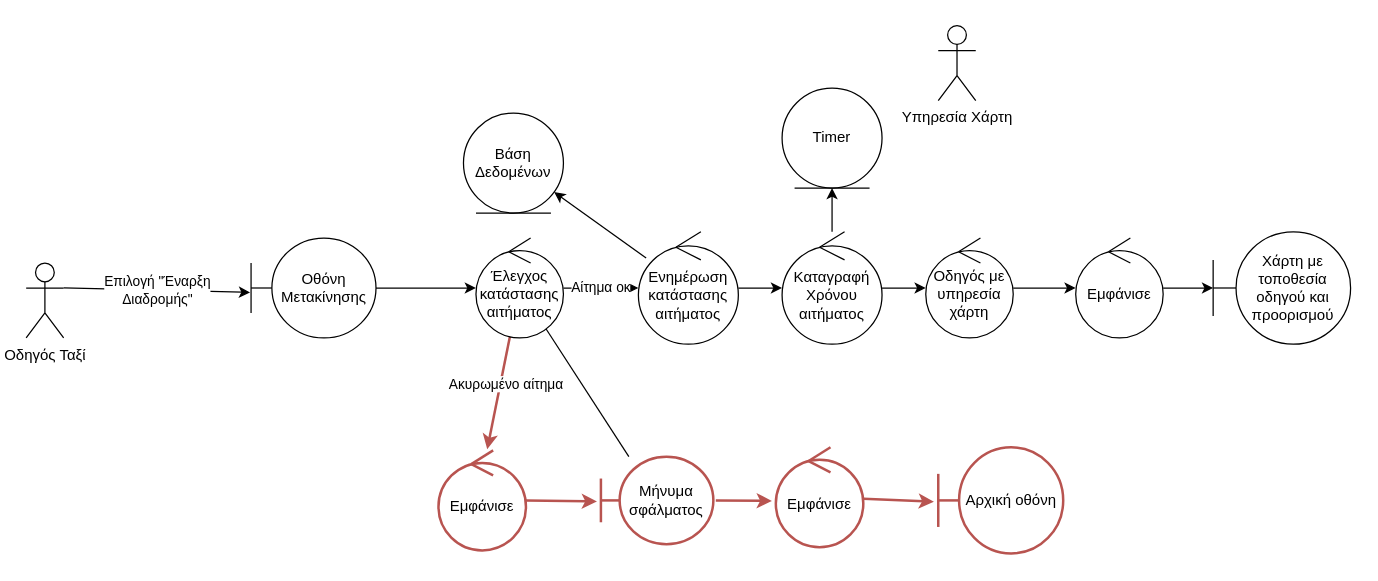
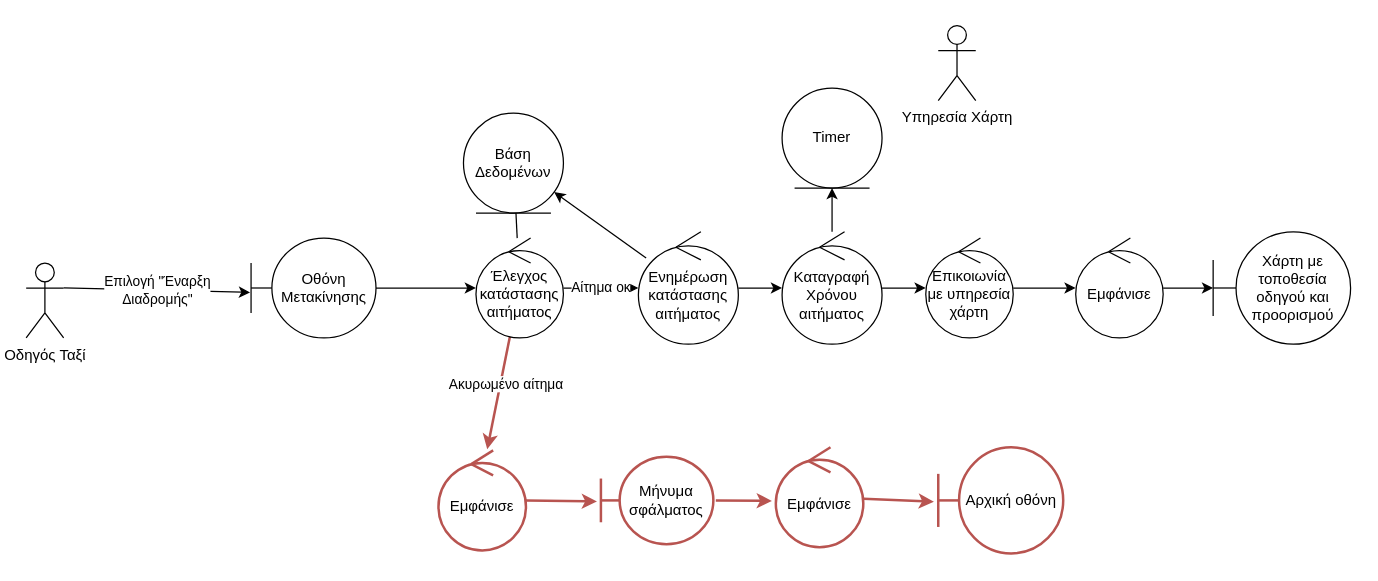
  <mxCell id="0" />
  <mxCell id="1" parent="0" />
  <mxCell id="2" value="Επιλογή &quot;Έναρξη&lt;br&gt;Διαδρομής&quot;" style="edgeStyle=none;html=1;exitX=1;exitY=0.333;exitDx=0;exitDy=0;exitPerimeter=0;entryX=-0.008;entryY=0.544;entryDx=0;entryDy=0;entryPerimeter=0;" parent="1" source="3" target="5" edge="1"><mxGeometry relative="1" as="geometry"><mxPoint x="198" y="102" as="targetPoint" /></mxGeometry></mxCell>
  <mxCell id="3" value="Οδηγός Ταξί" style="shape=umlActor;verticalLabelPosition=bottom;verticalAlign=top;html=1;" parent="1" vertex="1"><mxGeometry x="20" y="210" width="30" height="60" as="geometry" /></mxCell>
  <mxCell id="4" value="" style="edgeStyle=none;html=1;" parent="1" source="5" target="10" edge="1"><mxGeometry relative="1" as="geometry" /></mxCell>
  <mxCell id="5" value="Οθόνη&lt;br&gt;Μετακίνησης" style="shape=umlBoundary;whiteSpace=wrap;html=1;" parent="1" vertex="1"><mxGeometry x="200" y="190" width="100" height="80" as="geometry" /></mxCell>
- <mxCell id="6" value="" style="edgeStyle=none;html=1;endArrow=none;endFill=0;" parent="1" source="10" target="25" edge="1"><mxGeometry relative="1" as="geometry" /></mxCell>
+ <mxCell id="6" value="" style="edgeStyle=none;html=1;endArrow=none;endFill=0;" parent="1" source="10" target="11" edge="1"><mxGeometry relative="1" as="geometry" /></mxCell>
  <mxCell id="7" value="Αίτημα οκ" style="edgeStyle=none;html=1;" parent="1" source="10" target="14" edge="1"><mxGeometry relative="1" as="geometry" /></mxCell>
  <mxCell id="8" style="edgeStyle=none;html=1;entryX=0.557;entryY=-0.012;entryDx=0;entryDy=0;entryPerimeter=0;strokeColor=#B85450;strokeWidth=2;" parent="1" source="10" target="20" edge="1"><mxGeometry relative="1" as="geometry"><mxPoint x="450.99" y="349.6" as="targetPoint" /></mxGeometry></mxCell>
  <mxCell id="9" value="Ακυρωμένο αίτημα" style="edgeLabel;html=1;align=center;verticalAlign=middle;resizable=0;points=[];" parent="8" vertex="1" connectable="0"><mxGeometry x="-0.184" y="4" relative="1" as="geometry"><mxPoint as="offset" /></mxGeometry></mxCell>
  <mxCell id="10" value="Έλεγχος κατάστασης αιτήματος" style="ellipse;shape=umlControl;whiteSpace=wrap;html=1;" parent="1" vertex="1"><mxGeometry x="380" y="190" width="70" height="80" as="geometry" /></mxCell>
  <mxCell id="11" value="Βάση Δεδομένων" style="ellipse;shape=umlEntity;whiteSpace=wrap;html=1;" parent="1" vertex="1"><mxGeometry x="370" y="90" width="80" height="80" as="geometry" /></mxCell>
  <mxCell id="12" style="edgeStyle=none;html=1;" parent="1" source="14" target="11" edge="1"><mxGeometry relative="1" as="geometry" /></mxCell>
  <mxCell id="13" value="" style="edgeStyle=none;html=1;" parent="1" source="14" target="24" edge="1"><mxGeometry relative="1" as="geometry" /></mxCell>
  <mxCell id="14" value="Ενημέρωση κατάστασης αιτήματος" style="ellipse;shape=umlControl;whiteSpace=wrap;html=1;" parent="1" vertex="1"><mxGeometry x="510" y="185" width="80" height="90" as="geometry" /></mxCell>
  <mxCell id="15" value="" style="edgeStyle=none;html=1;" parent="1" source="16" target="31" edge="1"><mxGeometry relative="1" as="geometry" /></mxCell>
- <mxCell id="16" value="Οδηγός με υπηρεσία χάρτη" style="ellipse;shape=umlControl;whiteSpace=wrap;html=1;" parent="1" vertex="1"><mxGeometry x="740" y="190" width="70" height="80" as="geometry" /></mxCell>
+ <mxCell id="16" value="Επικοιωνία με υπηρεσία χάρτη" style="ellipse;shape=umlControl;whiteSpace=wrap;html=1;" parent="1" vertex="1"><mxGeometry x="740" y="190" width="70" height="80" as="geometry" /></mxCell>
  <mxCell id="17" value="Υπηρεσία Χάρτη" style="shape=umlActor;verticalLabelPosition=bottom;verticalAlign=top;html=1;" parent="1" vertex="1"><mxGeometry x="750" y="20" width="30" height="60" as="geometry" /></mxCell>
  <mxCell id="18" value="Χάρτη με τοποθεσία οδηγού και προορισμού" style="shape=umlBoundary;whiteSpace=wrap;html=1;" parent="1" vertex="1"><mxGeometry x="970" y="185" width="110" height="90" as="geometry" /></mxCell>
  <mxCell id="19" style="edgeStyle=none;html=1;entryX=-0.035;entryY=0.512;entryDx=0;entryDy=0;entryPerimeter=0;strokeColor=#B85450;strokeWidth=2;" parent="1" source="20" target="25" edge="1"><mxGeometry relative="1" as="geometry"><mxPoint x="476.5" y="399.76" as="targetPoint" /></mxGeometry></mxCell>
  <mxCell id="20" value="Εμφάνισε" style="ellipse;shape=umlControl;whiteSpace=wrap;html=1;strokeColor=#B85450;strokeWidth=2;" parent="1" vertex="1"><mxGeometry x="350" y="360" width="70" height="80" as="geometry" /></mxCell>
  <mxCell id="21" style="edgeStyle=none;html=1;strokeColor=#B85450;strokeWidth=2;entryX=-0.045;entryY=0.536;entryDx=0;entryDy=0;entryPerimeter=0;exitX=1.022;exitY=0.5;exitDx=0;exitDy=0;exitPerimeter=0;" parent="1" source="25" target="27" edge="1"><mxGeometry relative="1" as="geometry"><mxPoint x="703.01" y="401.52" as="sourcePoint" /><mxPoint x="737.55" y="402.24" as="targetPoint" /></mxGeometry></mxCell>
  <mxCell id="22" value="" style="edgeStyle=none;html=1;" parent="1" source="24" target="16" edge="1"><mxGeometry relative="1" as="geometry" /></mxCell>
  <mxCell id="23" style="edgeStyle=none;html=1;entryX=0.5;entryY=1;entryDx=0;entryDy=0;" parent="1" source="24" target="29" edge="1"><mxGeometry relative="1" as="geometry" /></mxCell>
  <mxCell id="24" value="Καταγραφή Χρόνου αιτήματος" style="ellipse;shape=umlControl;whiteSpace=wrap;html=1;" parent="1" vertex="1"><mxGeometry x="625" y="185" width="80" height="90" as="geometry" /></mxCell>
  <mxCell id="25" value="Μήνυμα σφάλματος" style="shape=umlBoundary;whiteSpace=wrap;html=1;fillColor=none;strokeColor=#b85450;strokeWidth=2;" parent="1" vertex="1"><mxGeometry x="480" y="365" width="90" height="70" as="geometry" /></mxCell>
  <mxCell id="26" style="edgeStyle=none;html=1;entryX=-0.035;entryY=0.512;entryDx=0;entryDy=0;entryPerimeter=0;strokeColor=#B85450;strokeWidth=2;" parent="1" source="27" target="28" edge="1"><mxGeometry relative="1" as="geometry"><mxPoint x="746.5" y="397.26" as="targetPoint" /></mxGeometry></mxCell>
  <mxCell id="27" value="Εμφάνισε" style="ellipse;shape=umlControl;whiteSpace=wrap;html=1;strokeColor=#B85450;strokeWidth=2;" parent="1" vertex="1"><mxGeometry x="620" y="357.5" width="70" height="80" as="geometry" /></mxCell>
  <mxCell id="28" value="Αρχική οθόνη" style="shape=umlBoundary;whiteSpace=wrap;html=1;fillColor=none;strokeColor=#b85450;strokeWidth=2;" parent="1" vertex="1"><mxGeometry x="750" y="357.5" width="100" height="85" as="geometry" /></mxCell>
  <mxCell id="29" value="Timer" style="ellipse;shape=umlEntity;whiteSpace=wrap;html=1;" parent="1" vertex="1"><mxGeometry x="625" y="70" width="80" height="80" as="geometry" /></mxCell>
  <mxCell id="30" value="" style="edgeStyle=none;html=1;" parent="1" source="31" target="18" edge="1"><mxGeometry relative="1" as="geometry" /></mxCell>
  <mxCell id="31" value="Εμφάνισε" style="ellipse;shape=umlControl;whiteSpace=wrap;html=1;" parent="1" vertex="1"><mxGeometry x="860" y="190" width="70" height="80" as="geometry" /></mxCell>
